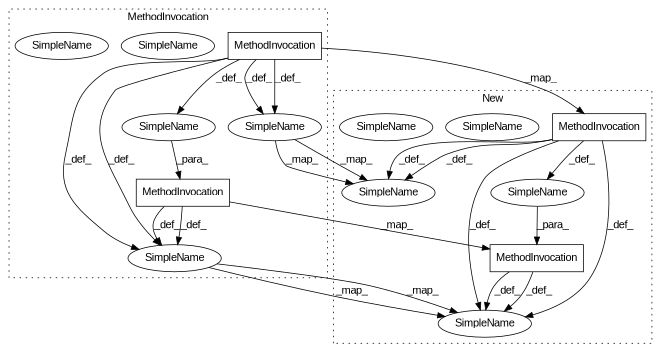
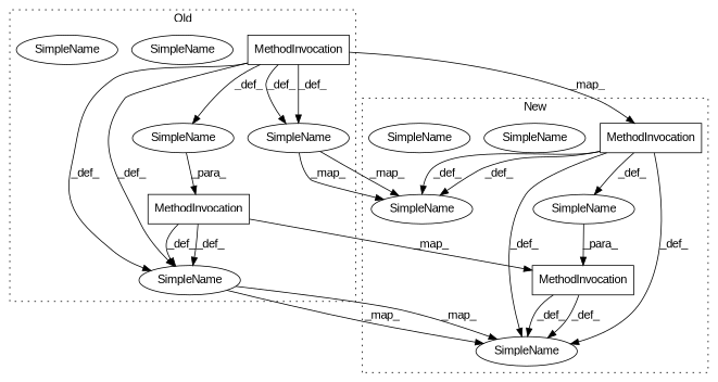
  digraph {
    fontname="Liberation Sans"
    node [a=42 l="5,1" s=5186 shape=ellipse fontname="Liberation Sans"]
    edge [fontname="Liberation Sans"]
    n1 [a=32 label=MethodInvocation s="5209,5226" shape=box]
    n2 [a=32 label=MethodInvocation s="5257,5279" shape=box]
    n3 [label=SimpleName l="" s=""]
    n4 [l=3 label=SimpleName s=5233]
    n5 [l=2 label=SimpleName]
    n6 [l=3 label=SimpleName s=5233]
    n7 [l=2 label=SimpleName]
    n8 [a=32 label=MethodInvocation s="5266,5288" shape=box]
    n9 [a=32 label=MethodInvocation s="5209,5226" shape=box]
    n10 [l=2 label=SimpleName]
    n11 [l=3 label=SimpleName s=5242]
    n12 [label=SimpleName l="" s=""]
    n13 [l=2 label=SimpleName]
    n14 [l=3 label=SimpleName s=5242]
    subgraph cluster_1 {
-     label=MethodInvocation
+     label=Old
      style=dotted
      n1
      n2
      n3
      n4
      n5
      n6
      n7
    }
    subgraph cluster_2 {
      label=New
      style=dotted
      n8
      n9
      n10
      n11
      n12
      n13
      n14
    }
    n1 -> n3 [label=_def_]
    n1 -> n5 [label=_def_]
    n1 -> n5 [label=_def_]
    n1 -> n6 [label=_def_]
    n1 -> n6 [label=_def_]
    n1 -> n9 [label=_map_]
    n2 -> n6 [label=_def_]
    n2 -> n6 [label=_def_]
    n2 -> n8 [label=_map_]
    n3 -> n2 [label=_para_]
    n5 -> n10 [label=_map_]
    n5 -> n10 [label=_map_]
    n6 -> n11 [label=_map_]
    n6 -> n11 [label=_map_]
    n8 -> n11 [label=_def_]
    n8 -> n11 [label=_def_]
    n9 -> n10 [label=_def_]
    n9 -> n10 [label=_def_]
    n9 -> n11 [label=_def_]
    n9 -> n11 [label=_def_]
    n9 -> n12 [label=_def_]
    n12 -> n8 [label=_para_]
  }
